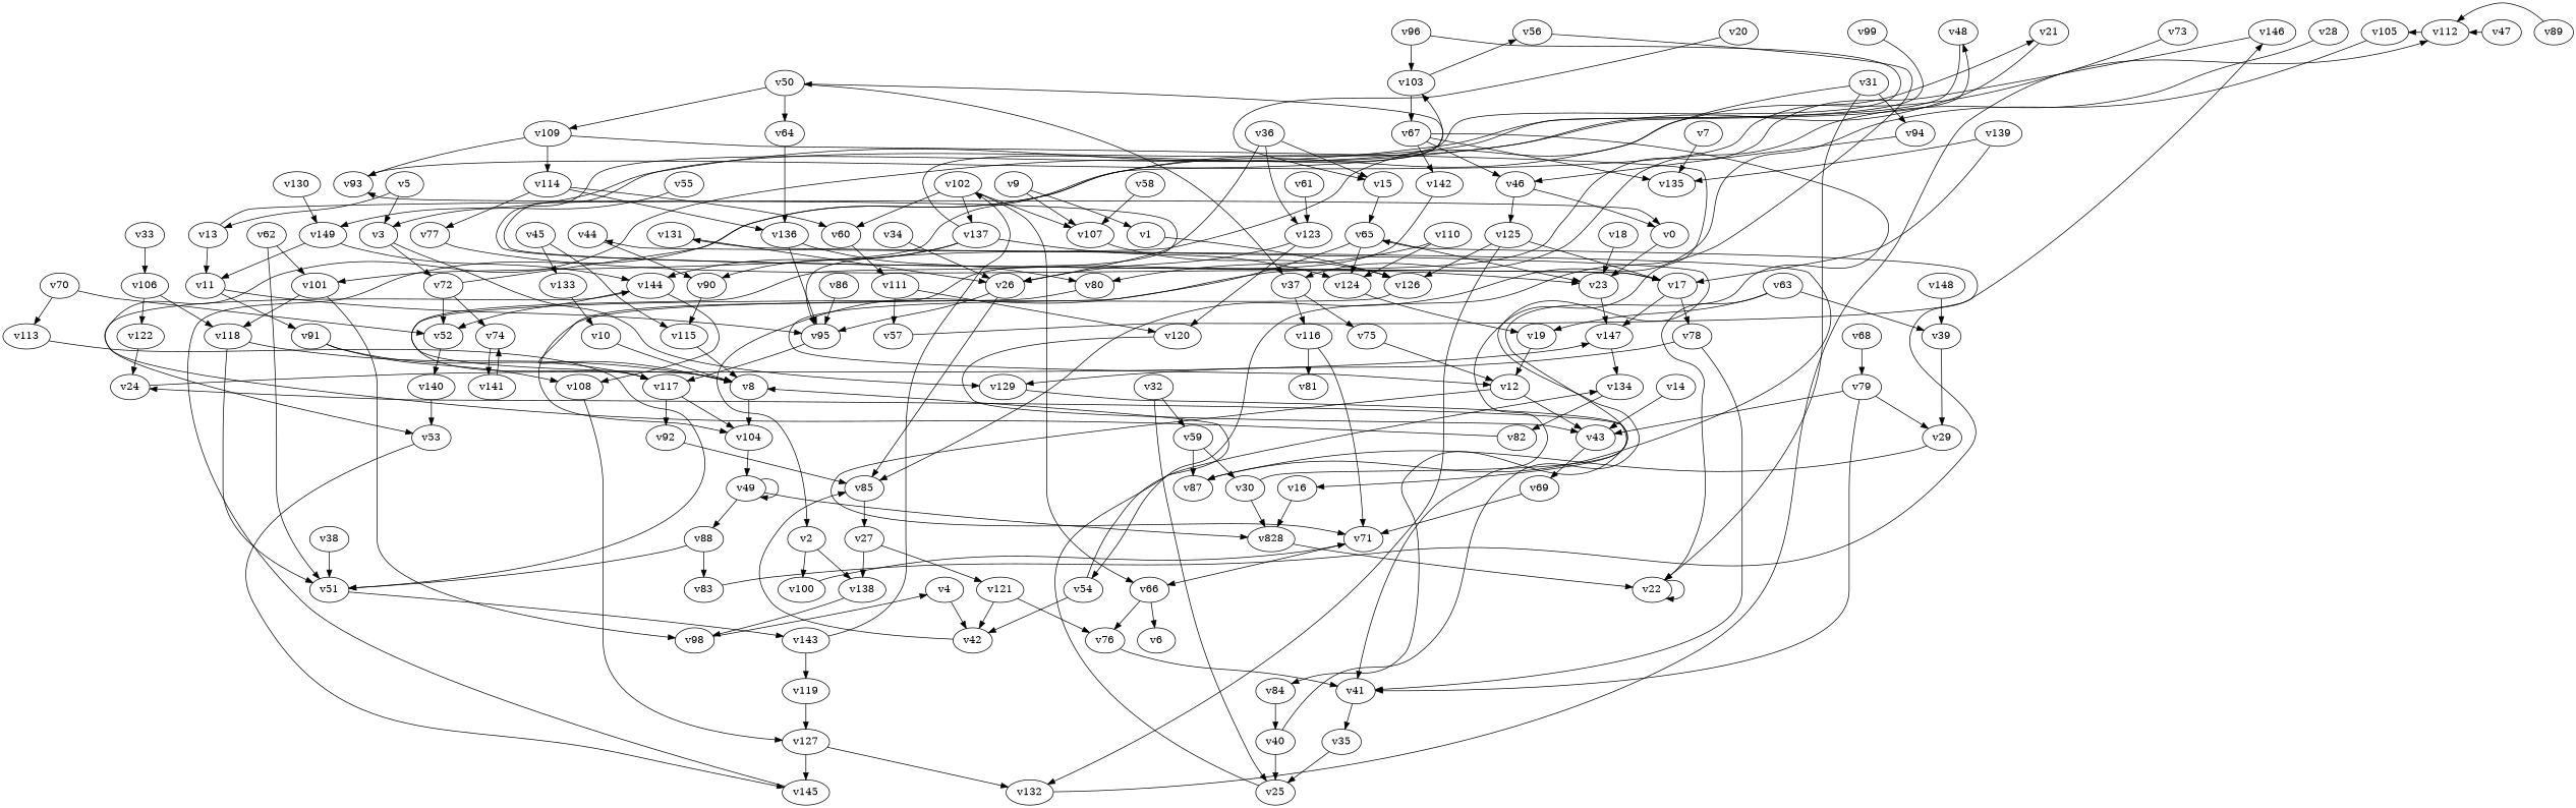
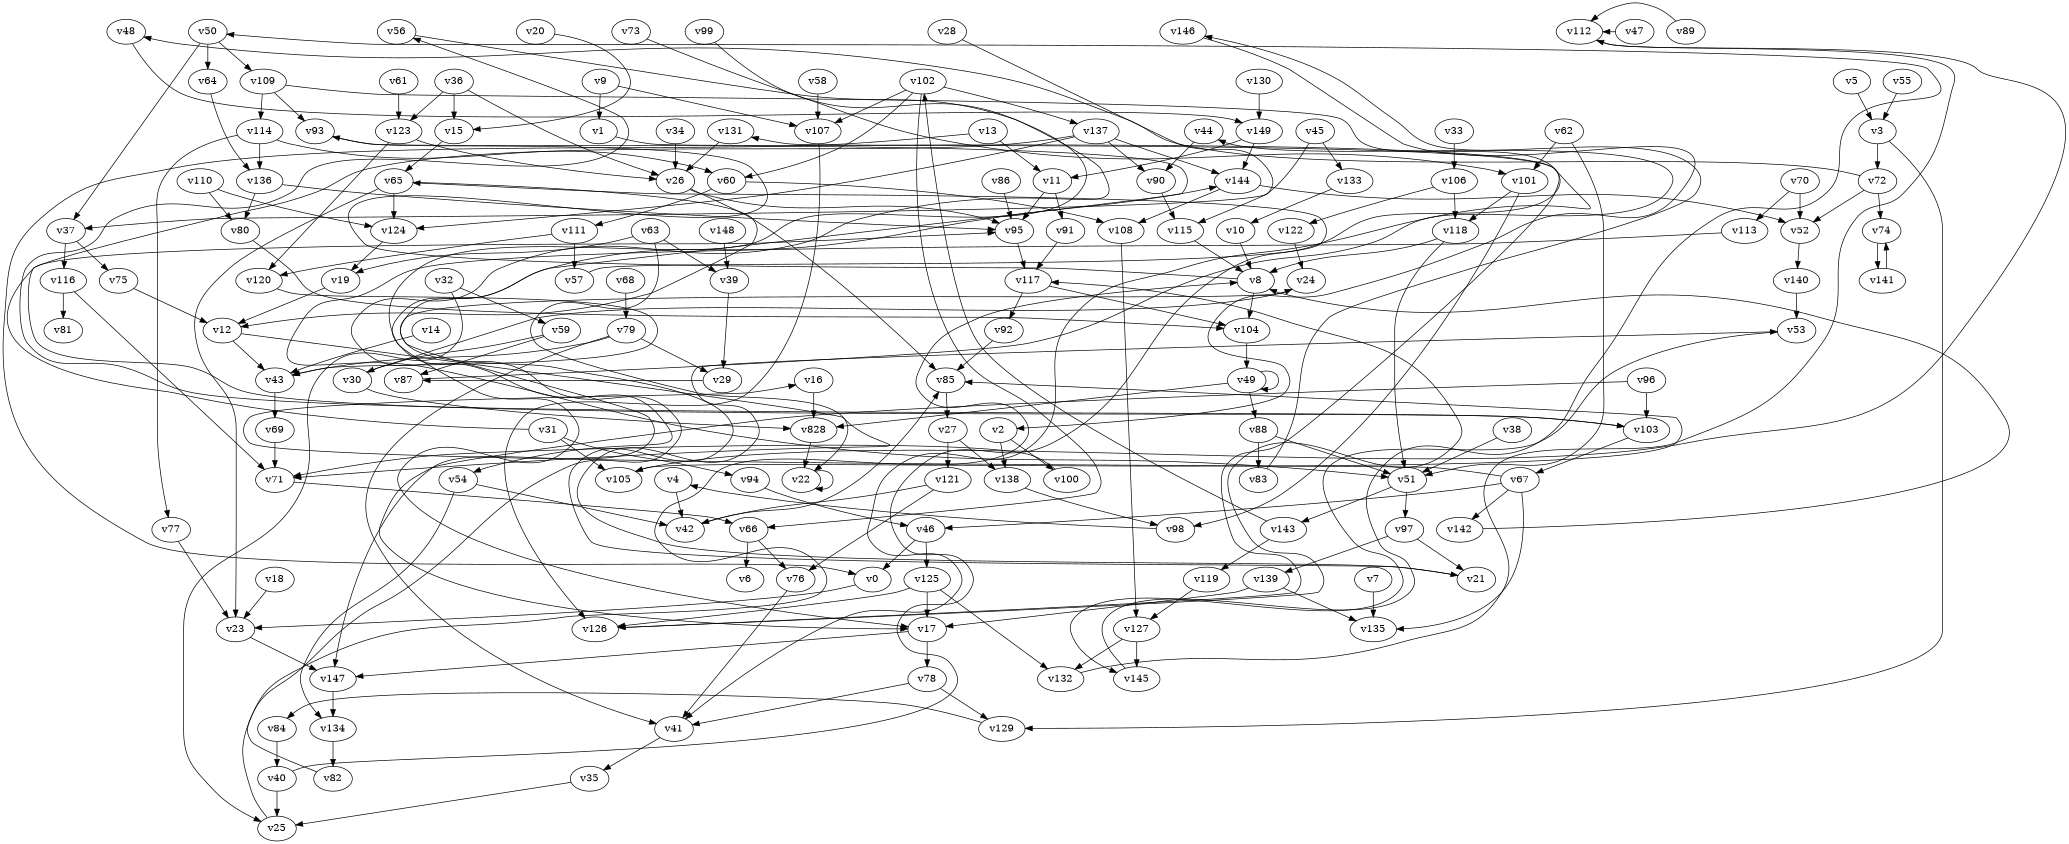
  digraph {
    node [player=1]
    v23 [player=0]
    v0
    v147 [player=0]
    v1 [player=0]
    v126 [player=0]
    v117 [player=0]
    v2 [player=0]
    v100
    v138 [player=0]
    v71
    v98
    v3 [player=0]
    v72
    v129 [player=0]
    v48 [player=0]
    v52 [player=0]
    v74 [player=0]
    v84 [player=0]
    v4 [player=0]
    v42 [player=0]
    v85
    v5
    v13
    v11 [player=0]
    v6 [player=0]
    v86
    v95
    v7 [player=0]
    v135 [player=0]
    v8 [player=0]
    v93
    v104
    v21 [player=0]
    v49 [player=0]
    v9
    v107 [player=0]
    v10
    v91 [player=0]
    v108 [player=0]
    v12 [player=0]
    v43
    v69
    v66
    v14
    v65 [player=0]
    v15
    v124 [player=0]
    v16 [player=0]
    n49 [label=v828]
    v22 [player=0]
    v17
    v78
    v41 [player=0]
    v134 [player=0]
    v18
    v19 [player=0]
    v20
    v53
    v145
    v24 [player=0]
    v25
    v26 [player=0]
    v27
    v121 [player=0]
    v76
    v37 [player=0]
    v28
    v75
    v116
    v87 [player=0]
    v29
    v44
    v30
    v31
    v94 [player=0]
    v105 [player=0]
    v46 [player=0]
    v32
    v59
    v33
    v106
    v118
    v122 [player=0]
    v34 [player=0]
    v35 [player=0]
    v36 [player=0]
    v123 [player=0]
    v120
    v81
    v38 [player=0]
    v51 [player=0]
+   v97 [player=0]
    v143
    v39 [player=0]
    v40
    v131
    v90 [player=0]
    v115
    v45
    v133 [player=0]
    v125
    v132 [player=0]
    v47 [player=0]
    v112
    v149 [player=0]
    v144
    v88
    v83 [player=0]
    v50 [player=0]
    v64 [player=0]
    v109
    v136
    v114
    v139
    v102 [player=0]
    v119
    v140
    v54 [player=0]
    v82
    v55 [player=0]
    v56
    v57 [player=0]
    v58
    v111 [player=0]
    v60
    v61
    v62
    v101
    v63 [player=0]
    v80 [player=0]
    v67 [player=0]
    v142
    v68 [player=0]
    v79
    v70 [player=0]
    v113
    v141 [player=0]
    v73
    v77
    v146
    v89 [player=0]
    v127
    v92
    v96 [player=0]
    v103 [player=0]
    v99
    v137
    v110 [player=0]
    v130
    v148
    v23 -> v147
    v0 -> v23
    v147 -> v134
    v1 -> v126 [constraint="t < 9"]
    v126 -> v117 [constraint="t < 8"]
    v117 -> v104
    v117 -> v92
    v2 -> v100
    v2 -> v138
    v100 -> v71 [constraint="t mod 5 == 0"]
    v138 -> v98
    v71 -> v66
    v98 -> v4 [constraint="t < 9"]
    v3 -> v72
    v3 -> v129
    v72 -> v48 [constraint="t < 6"]
    v72 -> v52
    v72 -> v74
    v129 -> v84 [constraint="t >= 5"]
    v48 -> v149 [constraint="t >= 5"]
    v52 -> v140
    v74 -> v141
    v84 -> v40
    v4 -> v42
    v42 -> v85
    v85 -> v27
    v5 -> v3
-   v5 -> v13
    v13 -> v0 [constraint="t < 7"]
    v13 -> v11
    v11 -> v95
    v11 -> v91
    v86 -> v95
    v95 -> v117
    v7 -> v135
    v8 -> v93 [constraint="t >= 4"]
    v8 -> v104
    v93 -> v21 [constraint="t < 5"]
    v104 -> v49
    v21 -> v53 [constraint="t < 11"]
    v49 -> v49
    v49 -> n49
    v49 -> v88
    v9 -> v1
    v9 -> v107
    v107 -> v126
    v10 -> v8
    v91 -> v117
-   v91 -> v108
+   v60 -> v108
    v108 -> v127
    v12 -> v71 [constraint="t mod 3 == 0"]
    v12 -> v43
    v43 -> v69
    v69 -> v71
    v66 -> v6
    v66 -> v76
    v14 -> v43
    v65 -> v23
    v65 -> v12 [constraint="t < 10"]
    v65 -> v124
    v15 -> v65
    v124 -> v19
    v16 -> n49
    n49 -> v22
    v22 -> v22
    v17 -> v147
    v17 -> v78
    v78 -> v129
    v78 -> v41
    v41 -> v35
    v134 -> v82
    v18 -> v23
    v19 -> v12
    v20 -> v15 [constraint="t mod 2 == 1"]
    v53 -> v145 [constraint="t < 11"]
    v145 -> v50 [constraint="t mod 5 == 0"]
    v24 -> v147 [constraint="t mod 4 == 2"]
    v25 -> v8 [constraint="t mod 5 == 1"]
    v26 -> v85
    v26 -> v95
    v27 -> v138
    v27 -> v121
    v121 -> v42
    v121 -> v76
    v76 -> v41
    v37 -> v75
    v37 -> v116
    v28 -> v37 [constraint="t mod 2 == 1"]
    v75 -> v12
    v116 -> v71
    v116 -> v81
    v87 -> v44 [constraint="t >= 5"]
    v29 -> v87 [constraint="t < 8"]
    v44 -> v90
    v30 -> n49
    v30 -> v24 [constraint="t >= 4"]
    v31 -> v95 [constraint="t mod 3 == 0"]
    v31 -> v94
-   v31 -> v22
+   v31 -> v105
    v94 -> v46
    v105 -> v85 [constraint="t mod 2 == 1"]
    v46 -> v0
    v46 -> v125
    v32 -> v25
    v32 -> v59
    v59 -> v87
    v59 -> v30
    v33 -> v106
    v106 -> v118
    v106 -> v122
    v118 -> v8
    v118 -> v51
    v122 -> v24
    v34 -> v26
    v35 -> v25
    v36 -> v15
    v36 -> v26
    v36 -> v123
    v123 -> v26
    v123 -> v120
    v120 -> v43 [constraint="t < 7"]
    v38 -> v51
+   v51 -> v97
    v51 -> v143
+   v97 -> v21
+   v97 -> v139
    v143 -> v102
    v143 -> v119
    v39 -> v29
    v40 -> v25
    v40 -> v131 [constraint="t < 11"]
    v131 -> v26
    v90 -> v115
    v115 -> v8
    v45 -> v115
    v45 -> v133
    v133 -> v10
    v125 -> v126
    v125 -> v17
    v125 -> v132
    v132 -> v112 [constraint="t >= 2"]
    v47 -> v112 [constraint="t >= 4"]
    v112 -> v105 [constraint="t mod 2 == 1"]
    v149 -> v11
    v149 -> v144
    v144 -> v52
    v144 -> v108
    v88 -> v51
    v88 -> v83
    v83 -> v146 [constraint="t mod 4 == 3"]
    v50 -> v37
    v50 -> v64
    v50 -> v109
    v64 -> v136
    v109 -> v93
    v109 -> v41 [constraint="t < 15"]
    v109 -> v114
    v136 -> v95
    v136 -> v80
    v114 -> v136
    v114 -> v60
    v114 -> v77
    v139 -> v135
    v139 -> v17
    v102 -> v107
    v102 -> v66
    v102 -> v60
    v102 -> v137
    v119 -> v127
    v140 -> v53
    v54 -> v42
    v54 -> v134 [constraint="t < 10"]
    v82 -> v144 [constraint="t >= 5"]
    v55 -> v3
    v56 -> v54 [constraint="t >= 4"]
    v57 -> v65 [constraint="t mod 3 == 1"]
    v58 -> v107
    v111 -> v120
    v111 -> v57
    v60 -> v111
    v61 -> v123
    v62 -> v51
    v62 -> v101
    v101 -> v98
    v101 -> v118
    v63 -> v22 [constraint="t < 15"]
    v63 -> v19
    v63 -> v39
    v80 -> v104 [constraint="t mod 5 == 2"]
    v67 -> v135
    v67 -> v16 [constraint="t >= 4"]
    v67 -> v46
    v67 -> v142
    v142 -> v8 [constraint="t >= 1"]
    v68 -> v79
    v79 -> v43
    v79 -> v41
    v79 -> v29
    v70 -> v52
    v70 -> v113
    v113 -> v51 [constraint="t < 9"]
    v141 -> v74 [constraint="t < 6"]
    v73 -> v101 [constraint="t < 6"]
    v77 -> v23
    v146 -> v2 [constraint="t < 14"]
    v89 -> v112 [constraint="t >= 4"]
    v127 -> v145
    v127 -> v132
    v92 -> v85
    v96 -> v17 [constraint="t < 13"]
    v96 -> v103
    v103 -> v56 [constraint="t < 14"]
    v103 -> v67
    v99 -> v17 [constraint="t < 11"]
    v137 -> v124
    v137 -> v90
    v137 -> v144
    v137 -> v103 [constraint="t < 14"]
    v110 -> v124
    v110 -> v80
    v130 -> v149
    v148 -> v39
  }
